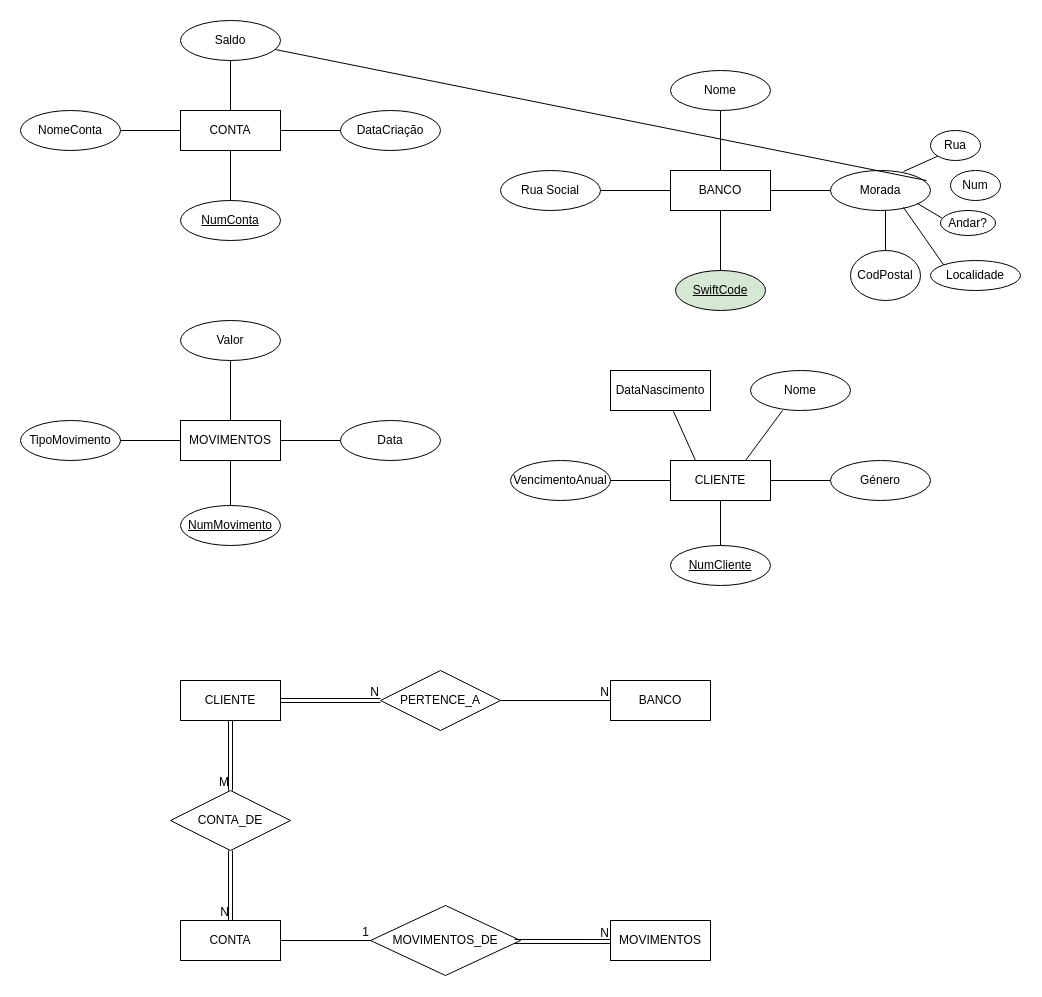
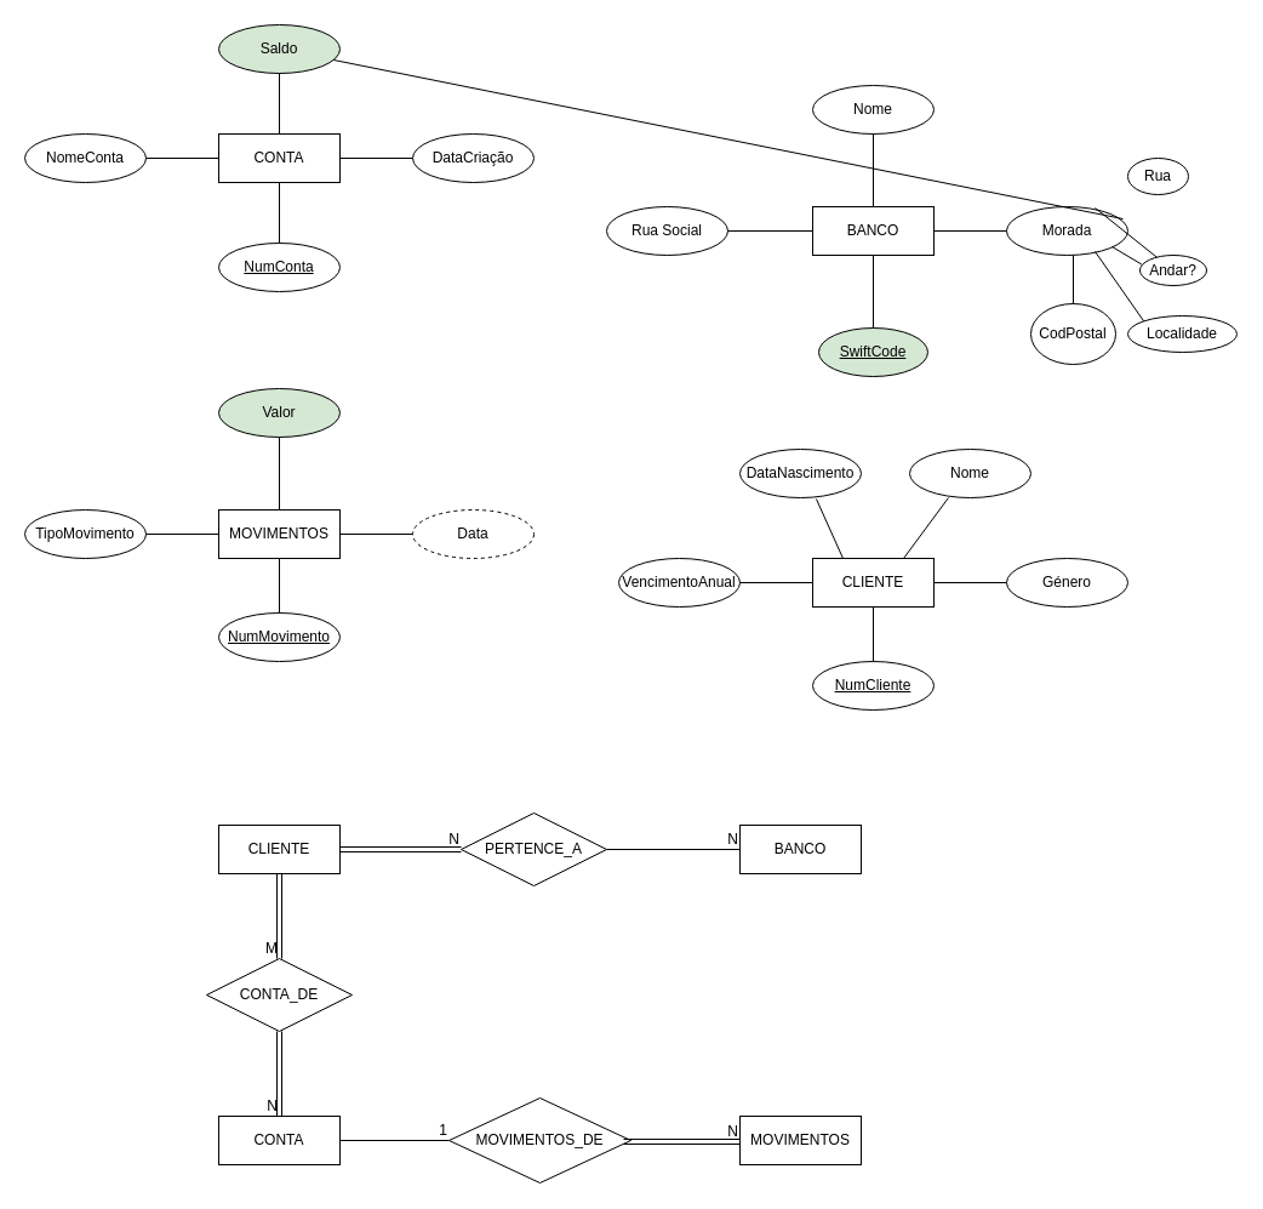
  <mxCell id="0" />
  <mxCell id="1" parent="0" />
  <mxCell id="2" value="BANCO" style="whiteSpace=wrap;html=1;align=center;" vertex="1" parent="1"><mxGeometry x="670" y="170" width="100" height="40" as="geometry" /></mxCell>
  <mxCell id="3" value="SwiftCode" style="ellipse;whiteSpace=wrap;html=1;align=center;fontStyle=4;fillColor=#d5e8d4;" vertex="1" parent="1"><mxGeometry x="675" y="270" width="90" height="40" as="geometry" /></mxCell>
  <mxCell id="4" value="Nome" style="ellipse;whiteSpace=wrap;html=1;align=center;" vertex="1" parent="1"><mxGeometry x="670" y="70" width="100" height="40" as="geometry" /></mxCell>
  <mxCell id="5" value="Morada" style="ellipse;whiteSpace=wrap;html=1;align=center;" vertex="1" parent="1"><mxGeometry x="830" y="170" width="100" height="40" as="geometry" /></mxCell>
  <mxCell id="6" value="Rua Social" style="ellipse;whiteSpace=wrap;html=1;align=center;" vertex="1" parent="1"><mxGeometry x="500" y="170" width="100" height="40" as="geometry" /></mxCell>
- <mxCell id="7" value="Num" style="ellipse;whiteSpace=wrap;html=1;align=center;strokeColor=default;verticalAlign=middle;fontFamily=Helvetica;fontSize=12;fontColor=default;fillColor=default;" vertex="1" parent="1"><mxGeometry x="950" y="170" width="50" height="30" as="geometry" /></mxCell>
  <mxCell id="8" value="Rua" style="ellipse;whiteSpace=wrap;html=1;align=center;strokeColor=default;verticalAlign=middle;fontFamily=Helvetica;fontSize=12;fontColor=default;fillColor=default;" vertex="1" parent="1"><mxGeometry x="930" y="130" width="50" height="30" as="geometry" /></mxCell>
  <mxCell id="9" value="Andar?" style="ellipse;whiteSpace=wrap;html=1;align=center;strokeColor=default;verticalAlign=middle;fontFamily=Helvetica;fontSize=12;fontColor=default;fillColor=default;" vertex="1" parent="1"><mxGeometry x="940" y="210" width="55" height="25" as="geometry" /></mxCell>
  <mxCell id="10" value="Localidade" style="ellipse;whiteSpace=wrap;html=1;align=center;strokeColor=default;verticalAlign=middle;fontFamily=Helvetica;fontSize=12;fontColor=default;fillColor=default;" vertex="1" parent="1"><mxGeometry x="930" y="260" width="90" height="30" as="geometry" /></mxCell>
  <mxCell id="11" value="CodPostal" style="ellipse;whiteSpace=wrap;html=1;align=center;strokeColor=default;verticalAlign=middle;fontFamily=Helvetica;fontSize=12;fontColor=default;fillColor=default;" vertex="1" parent="1"><mxGeometry x="850" y="250" width="70" height="50" as="geometry" /></mxCell>
- <mxCell id="12" value="" style="endArrow=none;html=1;rounded=0;fontFamily=Helvetica;fontSize=12;fontColor=default;exitX=0.73;exitY=0.025;exitDx=0;exitDy=0;entryX=0;entryY=1;entryDx=0;entryDy=0;exitPerimeter=0;" edge="1" parent="1" target="8" source="5"><mxGeometry width="50" height="50" relative="1" as="geometry"><mxPoint x="917" y="167" as="sourcePoint" /><mxPoint x="940" y="155" as="targetPoint" /></mxGeometry></mxCell>
+ <mxCell id="12" value="" style="endArrow=none;html=1;rounded=0;fontFamily=Helvetica;fontSize=12;fontColor=default;exitX=0.73;exitY=0.025;exitDx=0;exitDy=0;exitPerimeter=0;" edge="1" parent="1" target="9" source="5"><mxGeometry width="50" height="50" relative="1" as="geometry"><mxPoint x="917" y="167" as="sourcePoint" /><mxPoint x="940" y="155" as="targetPoint" /></mxGeometry></mxCell>
  <mxCell id="13" value="" style="endArrow=none;html=1;rounded=0;fontFamily=Helvetica;fontSize=12;fontColor=default;exitX=0.96;exitY=0.25;exitDx=0;exitDy=0;exitPerimeter=0;" edge="1" parent="1" target="28" source="5"><mxGeometry width="50" height="50" relative="1" as="geometry"><mxPoint x="930" y="185" as="sourcePoint" /><mxPoint x="920" y="205" as="targetPoint" /></mxGeometry></mxCell>
  <mxCell id="14" value="" style="endArrow=none;html=1;rounded=0;fontFamily=Helvetica;fontSize=12;fontColor=default;entryX=0.025;entryY=0.3;entryDx=0;entryDy=0;entryPerimeter=0;exitX=1;exitY=1;exitDx=0;exitDy=0;" edge="1" parent="1" target="9"><mxGeometry width="50" height="50" relative="1" as="geometry"><mxPoint x="917" y="203" as="sourcePoint" /><mxPoint x="930" y="230" as="targetPoint" /></mxGeometry></mxCell>
  <mxCell id="15" value="" style="endArrow=none;html=1;rounded=0;fontFamily=Helvetica;fontSize=12;fontColor=default;entryX=0.5;entryY=1;entryDx=0;entryDy=0;exitX=0.5;exitY=0;exitDx=0;exitDy=0;" edge="1" parent="1" source="11"><mxGeometry width="50" height="50" relative="1" as="geometry"><mxPoint x="830" y="250" as="sourcePoint" /><mxPoint x="885" y="210" as="targetPoint" /></mxGeometry></mxCell>
  <mxCell id="16" value="" style="endArrow=none;html=1;rounded=0;fontFamily=Helvetica;fontSize=12;fontColor=default;exitX=0;exitY=0;exitDx=0;exitDy=0;entryX=0.7;entryY=0.94;entryDx=0;entryDy=0;entryPerimeter=0;" edge="1" parent="1" source="10"><mxGeometry width="50" height="50" relative="1" as="geometry"><mxPoint x="880" y="290" as="sourcePoint" /><mxPoint x="903" y="207" as="targetPoint" /></mxGeometry></mxCell>
  <mxCell id="17" value="" style="endArrow=none;html=1;rounded=0;entryX=0.5;entryY=1;entryDx=0;entryDy=0;exitX=0.5;exitY=0;exitDx=0;exitDy=0;" edge="1" parent="1" source="3" target="2"><mxGeometry width="50" height="50" relative="1" as="geometry"><mxPoint x="700" y="410" as="sourcePoint" /><mxPoint x="750" y="360" as="targetPoint" /></mxGeometry></mxCell>
  <mxCell id="18" value="" style="endArrow=none;html=1;rounded=0;entryX=0;entryY=0.5;entryDx=0;entryDy=0;exitX=1;exitY=0.5;exitDx=0;exitDy=0;" edge="1" parent="1" source="6" target="2"><mxGeometry width="50" height="50" relative="1" as="geometry"><mxPoint x="700" y="410" as="sourcePoint" /><mxPoint x="750" y="360" as="targetPoint" /></mxGeometry></mxCell>
  <mxCell id="19" value="" style="endArrow=none;html=1;rounded=0;entryX=0.5;entryY=1;entryDx=0;entryDy=0;exitX=0.5;exitY=0;exitDx=0;exitDy=0;" edge="1" parent="1" source="2" target="4"><mxGeometry width="50" height="50" relative="1" as="geometry"><mxPoint x="700" y="410" as="sourcePoint" /><mxPoint x="750" y="360" as="targetPoint" /></mxGeometry></mxCell>
  <mxCell id="20" value="" style="endArrow=none;html=1;rounded=0;entryX=0;entryY=0.5;entryDx=0;entryDy=0;exitX=1;exitY=0.5;exitDx=0;exitDy=0;" edge="1" parent="1" source="2" target="5"><mxGeometry width="50" height="50" relative="1" as="geometry"><mxPoint x="700" y="410" as="sourcePoint" /><mxPoint x="750" y="360" as="targetPoint" /></mxGeometry></mxCell>
  <mxCell id="21" value="CLIENTE" style="whiteSpace=wrap;html=1;align=center;" vertex="1" parent="1"><mxGeometry x="670" y="460" width="100" height="40" as="geometry" /></mxCell>
  <mxCell id="22" value="NumCliente" style="ellipse;whiteSpace=wrap;html=1;align=center;fontStyle=4;" vertex="1" parent="1"><mxGeometry x="670" y="545" width="100" height="40" as="geometry" /></mxCell>
  <mxCell id="23" value="Género" style="ellipse;whiteSpace=wrap;html=1;align=center;" vertex="1" parent="1"><mxGeometry x="830" y="460" width="100" height="40" as="geometry" /></mxCell>
  <mxCell id="24" value="VencimentoAnual" style="ellipse;whiteSpace=wrap;html=1;align=center;" vertex="1" parent="1"><mxGeometry x="510" y="460" width="100" height="40" as="geometry" /></mxCell>
  <mxCell id="25" value="Nome" style="ellipse;whiteSpace=wrap;html=1;align=center;" vertex="1" parent="1"><mxGeometry x="750" y="370" width="100" height="40" as="geometry" /></mxCell>
- <mxCell id="26" value="DataNascimento" style="whiteSpace=wrap;html=1;align=center;rounded=0;" vertex="1" parent="1"><mxGeometry x="610" y="370" width="100" height="40" as="geometry" /></mxCell>
+ <mxCell id="26" value="DataNascimento" style="ellipse;whiteSpace=wrap;html=1;align=center;" vertex="1" parent="1"><mxGeometry x="610" y="370" width="100" height="40" as="geometry" /></mxCell>
  <mxCell id="27" value="CONTA" style="whiteSpace=wrap;html=1;align=center;" vertex="1" parent="1"><mxGeometry x="180" y="110" width="100" height="40" as="geometry" /></mxCell>
- <mxCell id="28" value="Saldo" style="ellipse;whiteSpace=wrap;html=1;align=center;" vertex="1" parent="1"><mxGeometry x="180" y="20" width="100" height="40" as="geometry" /></mxCell>
+ <mxCell id="28" value="Saldo" style="ellipse;whiteSpace=wrap;html=1;align=center;fillColor=#d5e8d4;" vertex="1" parent="1"><mxGeometry x="180" y="20" width="100" height="40" as="geometry" /></mxCell>
  <mxCell id="29" value="NomeConta" style="ellipse;whiteSpace=wrap;html=1;align=center;" vertex="1" parent="1"><mxGeometry x="20" y="110" width="100" height="40" as="geometry" /></mxCell>
  <mxCell id="30" value="DataCriação" style="ellipse;whiteSpace=wrap;html=1;align=center;" vertex="1" parent="1"><mxGeometry x="340" y="110" width="100" height="40" as="geometry" /></mxCell>
  <mxCell id="31" value="NumConta" style="ellipse;whiteSpace=wrap;html=1;align=center;fontStyle=4;" vertex="1" parent="1"><mxGeometry x="180" y="200" width="100" height="40" as="geometry" /></mxCell>
  <mxCell id="32" value="" style="endArrow=none;html=1;rounded=0;entryX=0.63;entryY=1.025;entryDx=0;entryDy=0;entryPerimeter=0;exitX=0.25;exitY=0;exitDx=0;exitDy=0;" edge="1" parent="1" source="21" target="26"><mxGeometry width="50" height="50" relative="1" as="geometry"><mxPoint x="700" y="710" as="sourcePoint" /><mxPoint x="750" y="660" as="targetPoint" /></mxGeometry></mxCell>
  <mxCell id="33" value="" style="endArrow=none;html=1;rounded=0;entryX=0.32;entryY=1;entryDx=0;entryDy=0;entryPerimeter=0;exitX=0.75;exitY=0;exitDx=0;exitDy=0;" edge="1" parent="1" source="21" target="25"><mxGeometry width="50" height="50" relative="1" as="geometry"><mxPoint x="700" y="710" as="sourcePoint" /><mxPoint x="750" y="660" as="targetPoint" /></mxGeometry></mxCell>
  <mxCell id="34" value="" style="endArrow=none;html=1;rounded=0;entryX=1;entryY=0.5;entryDx=0;entryDy=0;exitX=0;exitY=0.5;exitDx=0;exitDy=0;" edge="1" parent="1" source="21" target="24"><mxGeometry width="50" height="50" relative="1" as="geometry"><mxPoint x="700" y="710" as="sourcePoint" /><mxPoint x="750" y="660" as="targetPoint" /></mxGeometry></mxCell>
  <mxCell id="35" value="" style="endArrow=none;html=1;rounded=0;entryX=0;entryY=0.5;entryDx=0;entryDy=0;exitX=1;exitY=0.5;exitDx=0;exitDy=0;" edge="1" parent="1" source="21" target="23"><mxGeometry width="50" height="50" relative="1" as="geometry"><mxPoint x="700" y="710" as="sourcePoint" /><mxPoint x="750" y="660" as="targetPoint" /></mxGeometry></mxCell>
  <mxCell id="36" value="" style="endArrow=none;html=1;rounded=0;entryX=0.5;entryY=1;entryDx=0;entryDy=0;exitX=0.5;exitY=0;exitDx=0;exitDy=0;" edge="1" parent="1" source="22" target="21"><mxGeometry width="50" height="50" relative="1" as="geometry"><mxPoint x="700" y="710" as="sourcePoint" /><mxPoint x="750" y="660" as="targetPoint" /></mxGeometry></mxCell>
  <mxCell id="37" value="" style="endArrow=none;html=1;rounded=0;entryX=0.5;entryY=1;entryDx=0;entryDy=0;exitX=0.5;exitY=0;exitDx=0;exitDy=0;" edge="1" parent="1" source="27" target="28"><mxGeometry width="50" height="50" relative="1" as="geometry"><mxPoint x="210" y="80" as="sourcePoint" /><mxPoint x="260" y="30" as="targetPoint" /></mxGeometry></mxCell>
  <mxCell id="38" value="" style="endArrow=none;html=1;rounded=0;entryX=0;entryY=0.5;entryDx=0;entryDy=0;exitX=1;exitY=0.5;exitDx=0;exitDy=0;" edge="1" parent="1" source="29" target="27"><mxGeometry width="50" height="50" relative="1" as="geometry"><mxPoint x="210" y="80" as="sourcePoint" /><mxPoint x="260" y="30" as="targetPoint" /></mxGeometry></mxCell>
  <mxCell id="39" value="" style="endArrow=none;html=1;rounded=0;entryX=0;entryY=0.5;entryDx=0;entryDy=0;exitX=1;exitY=0.5;exitDx=0;exitDy=0;" edge="1" parent="1" source="27" target="30"><mxGeometry width="50" height="50" relative="1" as="geometry"><mxPoint x="210" y="80" as="sourcePoint" /><mxPoint x="260" y="30" as="targetPoint" /></mxGeometry></mxCell>
  <mxCell id="40" value="" style="endArrow=none;html=1;rounded=0;entryX=0.5;entryY=1;entryDx=0;entryDy=0;exitX=0.5;exitY=0;exitDx=0;exitDy=0;" edge="1" parent="1" source="31" target="27"><mxGeometry width="50" height="50" relative="1" as="geometry"><mxPoint x="190" y="210" as="sourcePoint" /><mxPoint x="240" y="160" as="targetPoint" /></mxGeometry></mxCell>
  <mxCell id="41" value="MOVIMENTOS" style="whiteSpace=wrap;html=1;align=center;" vertex="1" parent="1"><mxGeometry x="180" y="420" width="100" height="40" as="geometry" /></mxCell>
  <mxCell id="42" value="NumMovimento" style="ellipse;whiteSpace=wrap;html=1;align=center;fontStyle=4;" vertex="1" parent="1"><mxGeometry x="180" y="505" width="100" height="40" as="geometry" /></mxCell>
- <mxCell id="43" value="Data" style="ellipse;whiteSpace=wrap;html=1;align=center;" vertex="1" parent="1"><mxGeometry x="340" y="420" width="100" height="40" as="geometry" /></mxCell>
+ <mxCell id="43" value="Data" style="ellipse;whiteSpace=wrap;html=1;align=center;dashed=1;" vertex="1" parent="1"><mxGeometry x="340" y="420" width="100" height="40" as="geometry" /></mxCell>
  <mxCell id="44" value="TipoMovimento" style="ellipse;whiteSpace=wrap;html=1;align=center;" vertex="1" parent="1"><mxGeometry x="20" y="420" width="100" height="40" as="geometry" /></mxCell>
- <mxCell id="45" value="Valor" style="ellipse;whiteSpace=wrap;html=1;align=center;" vertex="1" parent="1"><mxGeometry x="180" y="320" width="100" height="40" as="geometry" /></mxCell>
+ <mxCell id="45" value="Valor" style="ellipse;whiteSpace=wrap;html=1;align=center;fillColor=#d5e8d4;" vertex="1" parent="1"><mxGeometry x="180" y="320" width="100" height="40" as="geometry" /></mxCell>
  <mxCell id="46" value="" style="endArrow=none;html=1;rounded=0;entryX=0.5;entryY=1;entryDx=0;entryDy=0;exitX=0.5;exitY=0;exitDx=0;exitDy=0;" edge="1" parent="1" source="41" target="45"><mxGeometry width="50" height="50" relative="1" as="geometry"><mxPoint x="210" y="670" as="sourcePoint" /><mxPoint x="260" y="620" as="targetPoint" /></mxGeometry></mxCell>
  <mxCell id="47" value="" style="endArrow=none;html=1;rounded=0;entryX=1;entryY=0.5;entryDx=0;entryDy=0;exitX=0;exitY=0.5;exitDx=0;exitDy=0;" edge="1" parent="1" source="41" target="44"><mxGeometry width="50" height="50" relative="1" as="geometry"><mxPoint x="210" y="670" as="sourcePoint" /><mxPoint x="260" y="620" as="targetPoint" /></mxGeometry></mxCell>
  <mxCell id="48" value="" style="endArrow=none;html=1;rounded=0;entryX=0;entryY=0.5;entryDx=0;entryDy=0;exitX=1;exitY=0.5;exitDx=0;exitDy=0;" edge="1" parent="1" source="41" target="43"><mxGeometry width="50" height="50" relative="1" as="geometry"><mxPoint x="210" y="670" as="sourcePoint" /><mxPoint x="260" y="620" as="targetPoint" /></mxGeometry></mxCell>
  <mxCell id="49" value="" style="endArrow=none;html=1;rounded=0;entryX=0.5;entryY=1;entryDx=0;entryDy=0;exitX=0.5;exitY=0;exitDx=0;exitDy=0;" edge="1" parent="1" source="42" target="41"><mxGeometry width="50" height="50" relative="1" as="geometry"><mxPoint x="210" y="670" as="sourcePoint" /><mxPoint x="260" y="620" as="targetPoint" /></mxGeometry></mxCell>
  <mxCell id="50" value="PERTENCE_A" style="shape=rhombus;perimeter=rhombusPerimeter;whiteSpace=wrap;html=1;align=center;" vertex="1" parent="1"><mxGeometry x="380" y="670" width="120" height="60" as="geometry" /></mxCell>
  <mxCell id="51" value="CLIENTE" style="whiteSpace=wrap;html=1;align=center;" vertex="1" parent="1"><mxGeometry x="180" y="680" width="100" height="40" as="geometry" /></mxCell>
  <mxCell id="52" value="BANCO" style="whiteSpace=wrap;html=1;align=center;" vertex="1" parent="1"><mxGeometry x="610" y="680" width="100" height="40" as="geometry" /></mxCell>
  <mxCell id="53" value="" style="shape=link;html=1;rounded=0;exitX=1;exitY=0.5;exitDx=0;exitDy=0;entryX=0;entryY=0.5;entryDx=0;entryDy=0;" edge="1" parent="1" source="51" target="50"><mxGeometry relative="1" as="geometry"><mxPoint x="430" y="610" as="sourcePoint" /><mxPoint x="590" y="610" as="targetPoint" /></mxGeometry></mxCell>
  <mxCell id="54" value="N" style="resizable=0;html=1;whiteSpace=wrap;align=right;verticalAlign=bottom;" connectable="0" vertex="1" parent="53"><mxGeometry x="1" relative="1" as="geometry" /></mxCell>
  <mxCell id="55" value="" style="endArrow=none;html=1;rounded=0;exitX=1;exitY=0.5;exitDx=0;exitDy=0;entryX=0;entryY=0.5;entryDx=0;entryDy=0;" edge="1" parent="1" source="50" target="52"><mxGeometry relative="1" as="geometry"><mxPoint x="430" y="610" as="sourcePoint" /><mxPoint x="590" y="610" as="targetPoint" /></mxGeometry></mxCell>
  <mxCell id="56" value="N" style="resizable=0;html=1;whiteSpace=wrap;align=right;verticalAlign=bottom;" connectable="0" vertex="1" parent="55"><mxGeometry x="1" relative="1" as="geometry" /></mxCell>
  <mxCell id="57" value="CONTA" style="whiteSpace=wrap;html=1;align=center;" vertex="1" parent="1"><mxGeometry x="180" y="920" width="100" height="40" as="geometry" /></mxCell>
  <mxCell id="58" value="CONTA_DE" style="shape=rhombus;perimeter=rhombusPerimeter;whiteSpace=wrap;html=1;align=center;" vertex="1" parent="1"><mxGeometry x="170" y="790" width="120" height="60" as="geometry" /></mxCell>
  <mxCell id="59" value="" style="shape=link;html=1;rounded=0;exitX=0.5;exitY=1;exitDx=0;exitDy=0;entryX=0.5;entryY=0;entryDx=0;entryDy=0;" edge="1" parent="1" source="51" target="58"><mxGeometry relative="1" as="geometry"><mxPoint x="430" y="810" as="sourcePoint" /><mxPoint x="590" y="810" as="targetPoint" /></mxGeometry></mxCell>
  <mxCell id="60" value="M" style="resizable=0;html=1;whiteSpace=wrap;align=right;verticalAlign=bottom;" connectable="0" vertex="1" parent="59"><mxGeometry x="1" relative="1" as="geometry" /></mxCell>
  <mxCell id="61" value="" style="shape=link;html=1;rounded=0;exitX=0.5;exitY=1;exitDx=0;exitDy=0;entryX=0.5;entryY=0;entryDx=0;entryDy=0;" edge="1" parent="1" source="58" target="57"><mxGeometry relative="1" as="geometry"><mxPoint x="240" y="730" as="sourcePoint" /><mxPoint x="240" y="800" as="targetPoint" /></mxGeometry></mxCell>
  <mxCell id="62" value="N" style="resizable=0;html=1;whiteSpace=wrap;align=right;verticalAlign=bottom;" connectable="0" vertex="1" parent="61"><mxGeometry x="1" relative="1" as="geometry" /></mxCell>
  <mxCell id="63" value="MOVIMENTOS_DE" style="shape=rhombus;perimeter=rhombusPerimeter;whiteSpace=wrap;html=1;align=center;" vertex="1" parent="1"><mxGeometry x="370" y="905" width="150" height="70" as="geometry" /></mxCell>
  <mxCell id="64" value="" style="endArrow=none;html=1;rounded=0;exitX=1;exitY=0.5;exitDx=0;exitDy=0;entryX=0;entryY=0.5;entryDx=0;entryDy=0;" edge="1" parent="1" source="57" target="63"><mxGeometry relative="1" as="geometry"><mxPoint x="430" y="810" as="sourcePoint" /><mxPoint x="590" y="810" as="targetPoint" /></mxGeometry></mxCell>
  <mxCell id="65" value="1" style="resizable=0;html=1;whiteSpace=wrap;align=right;verticalAlign=bottom;" connectable="0" vertex="1" parent="64"><mxGeometry x="1" relative="1" as="geometry" /></mxCell>
  <mxCell id="66" value="" style="shape=link;html=1;rounded=0;exitX=0.96;exitY=0.514;exitDx=0;exitDy=0;exitPerimeter=0;" edge="1" parent="1" source="63"><mxGeometry relative="1" as="geometry"><mxPoint x="430" y="810" as="sourcePoint" /><mxPoint x="610" y="941" as="targetPoint" /></mxGeometry></mxCell>
  <mxCell id="67" value="N" style="resizable=0;html=1;whiteSpace=wrap;align=right;verticalAlign=bottom;" connectable="0" vertex="1" parent="66"><mxGeometry x="1" relative="1" as="geometry" /></mxCell>
  <mxCell id="68" value="MOVIMENTOS" style="whiteSpace=wrap;html=1;align=center;" vertex="1" parent="1"><mxGeometry x="610" y="920" width="100" height="40" as="geometry" /></mxCell>
